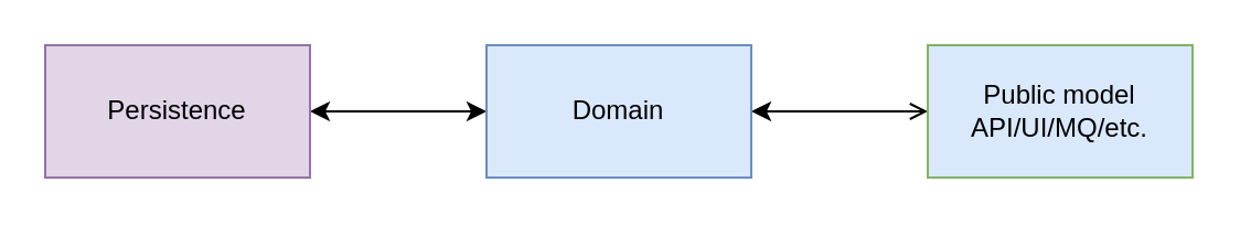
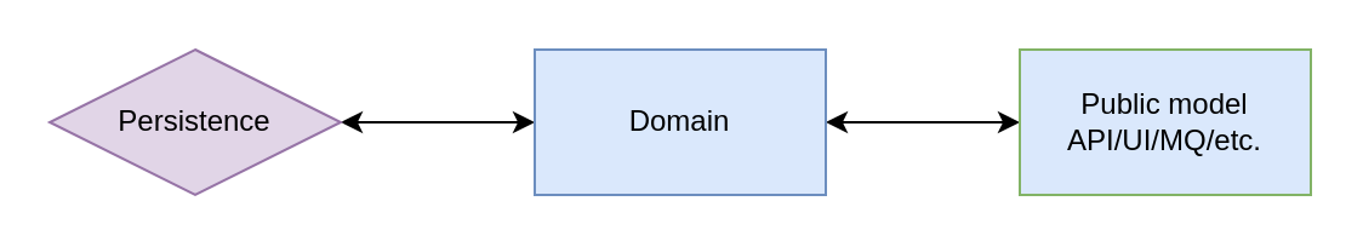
  <mxCell id="0" />
  <mxCell id="1" parent="0" />
  <mxCell id="2" value="" style="edgeStyle=orthogonalEdgeStyle;rounded=0;orthogonalLoop=1;jettySize=auto;html=1;startArrow=classic;startFill=1;" edge="1" parent="1" source="3" target="5"><mxGeometry relative="1" as="geometry" /></mxCell>
- <mxCell id="3" value="Persistence" style="rounded=0;whiteSpace=wrap;html=1;fillColor=#e1d5e7;strokeColor=#9673a6;" vertex="1" parent="1"><mxGeometry x="20" y="20" width="120" height="60" as="geometry" /></mxCell>
- <mxCell id="4" value="" style="edgeStyle=orthogonalEdgeStyle;rounded=0;orthogonalLoop=1;jettySize=auto;html=1;startArrow=classic;startFill=1;endArrow=open;" edge="1" parent="1" source="5" target="6"><mxGeometry relative="1" as="geometry" /></mxCell>
+ <mxCell id="3" value="Persistence" style="rhombus;whiteSpace=wrap;html=1;fillColor=#e1d5e7;strokeColor=#9673a6;" vertex="1" parent="1"><mxGeometry x="20" y="20" width="120" height="60" as="geometry" /></mxCell>
+ <mxCell id="4" value="" style="edgeStyle=orthogonalEdgeStyle;rounded=0;orthogonalLoop=1;jettySize=auto;html=1;startArrow=classic;startFill=1;" edge="1" parent="1" source="5" target="6"><mxGeometry relative="1" as="geometry" /></mxCell>
  <mxCell id="5" value="Domain" style="rounded=0;whiteSpace=wrap;html=1;fillColor=#dae8fc;strokeColor=#6c8ebf;" vertex="1" parent="1"><mxGeometry x="220" y="20" width="120" height="60" as="geometry" /></mxCell>
  <mxCell id="6" value="Public model&lt;br&gt;API/UI/MQ/etc." style="rounded=0;whiteSpace=wrap;html=1;fillColor=#dae8fc;strokeColor=#82b366;" vertex="1" parent="1"><mxGeometry x="420" y="20" width="120" height="60" as="geometry" /></mxCell>
